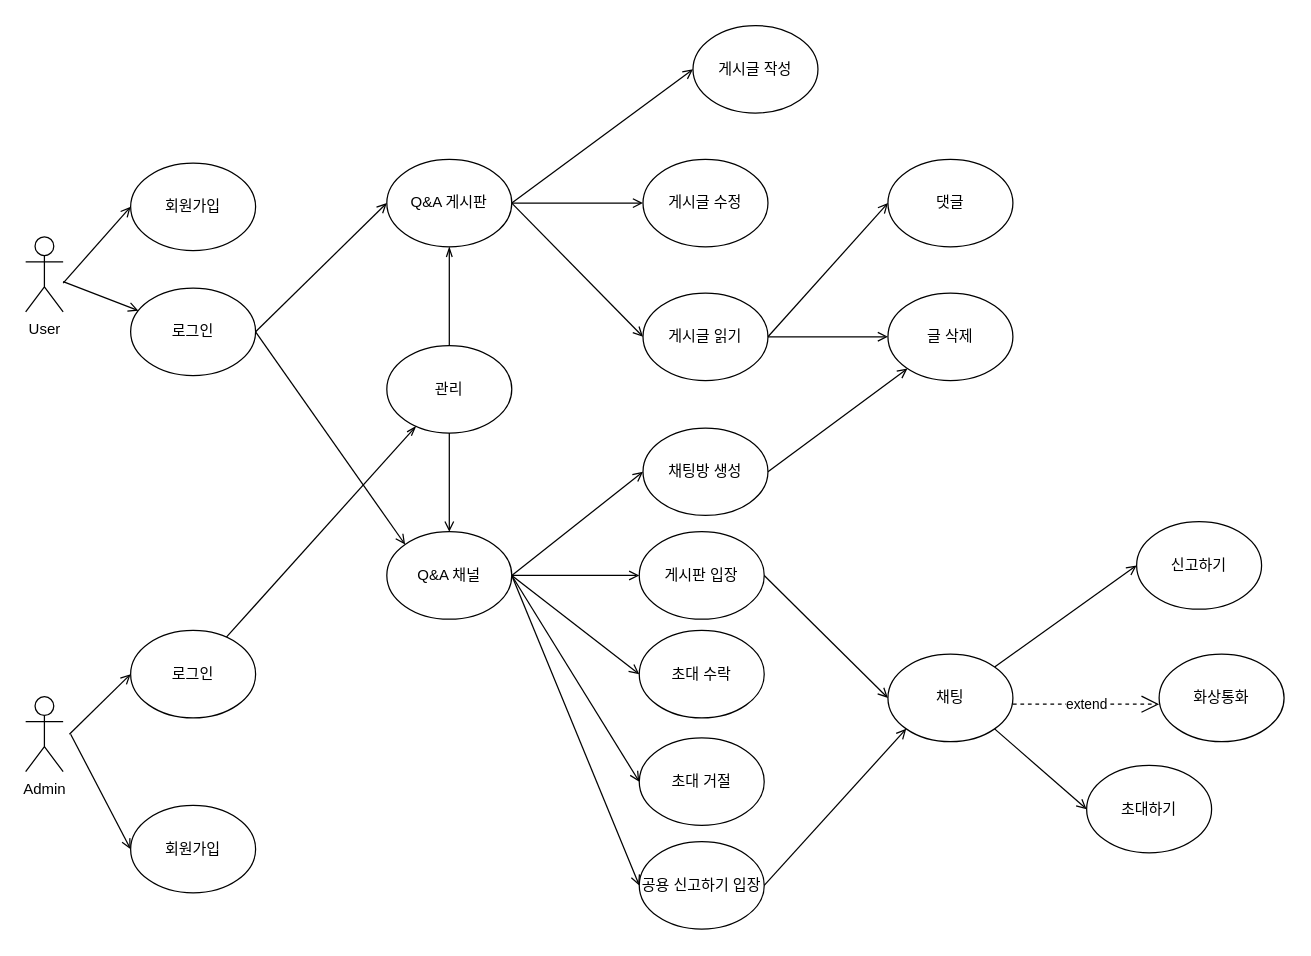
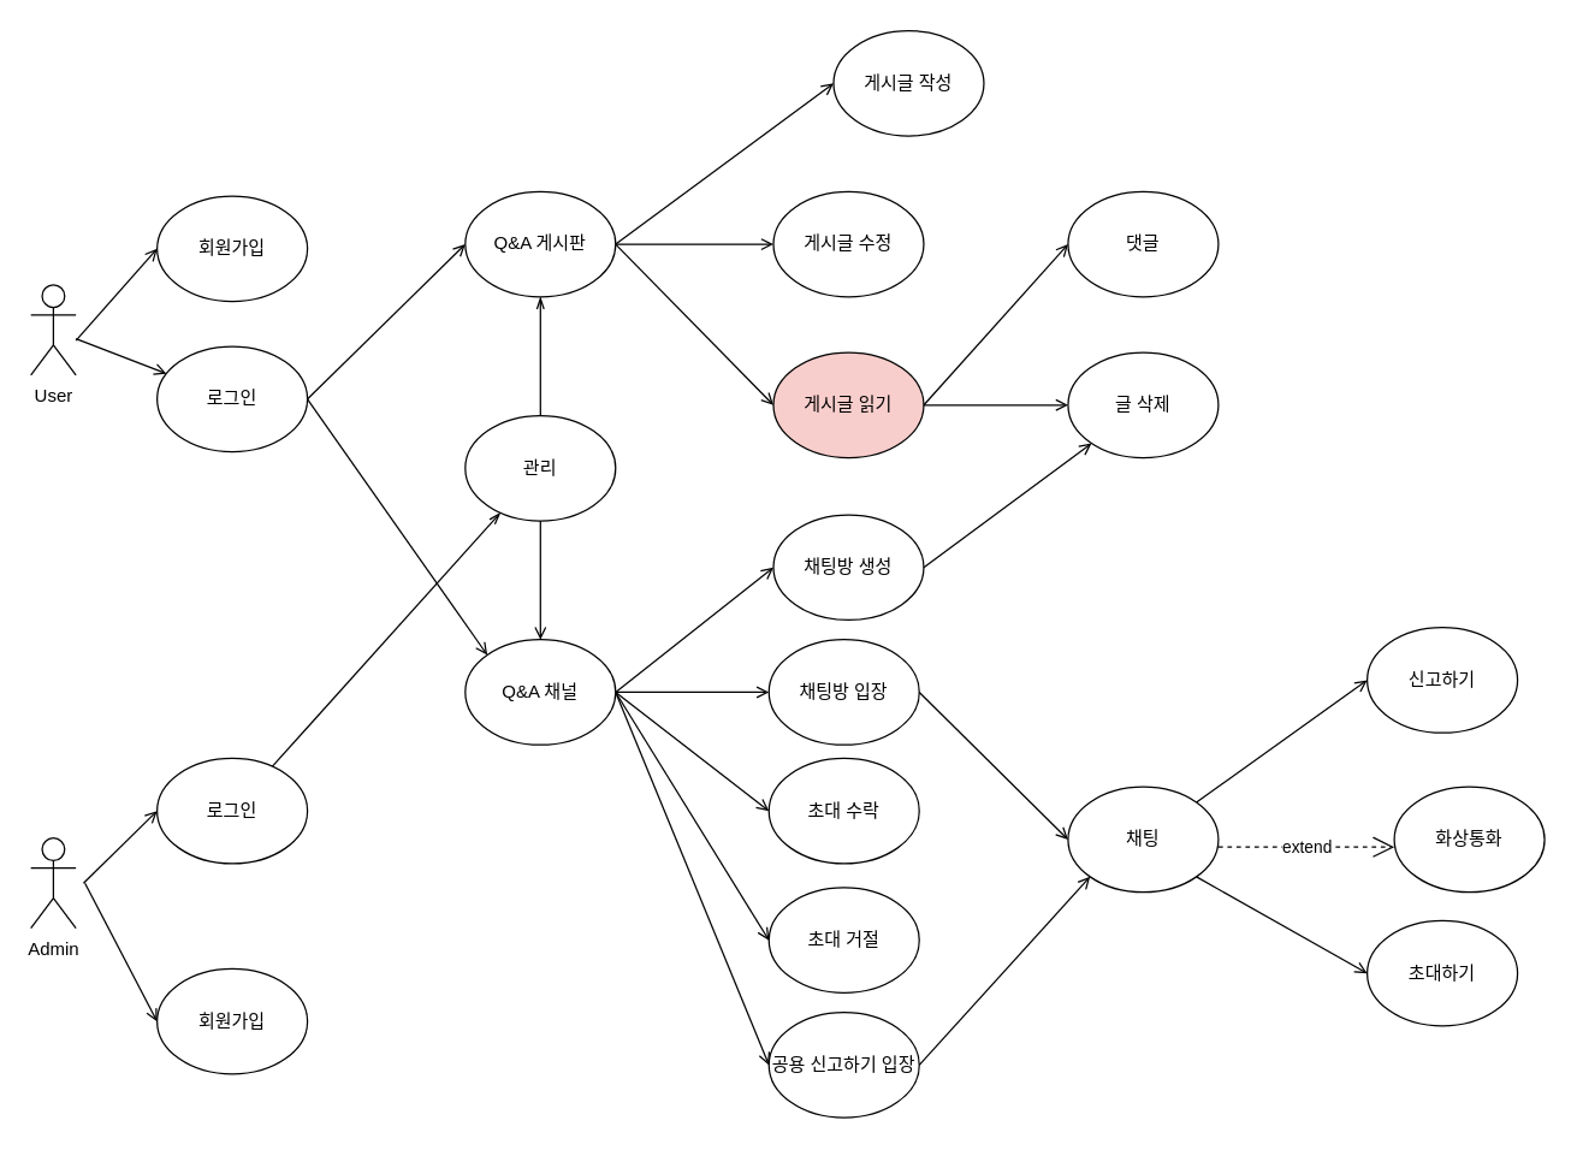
  <mxCell id="0" />
  <mxCell id="1" parent="0" />
  <mxCell id="2" value="" style="rounded=0;orthogonalLoop=1;jettySize=auto;html=1;endArrow=open;endFill=0;" parent="1" source="3" target="7" edge="1"><mxGeometry relative="1" as="geometry" /></mxCell>
  <mxCell id="3" value="User" style="shape=umlActor;verticalLabelPosition=bottom;verticalAlign=top;html=1;outlineConnect=0;" parent="1" vertex="1"><mxGeometry x="20" y="189" width="30" height="60" as="geometry" /></mxCell>
  <mxCell id="4" value="" style="rounded=0;orthogonalLoop=1;jettySize=auto;html=1;entryX=0;entryY=0.5;entryDx=0;entryDy=0;endArrow=open;endFill=0;" parent="1" target="16" edge="1"><mxGeometry relative="1" as="geometry"><mxPoint x="56" y="587" as="sourcePoint" /></mxGeometry></mxCell>
  <mxCell id="5" value="Admin" style="shape=umlActor;verticalLabelPosition=bottom;verticalAlign=top;html=1;outlineConnect=0;" parent="1" vertex="1"><mxGeometry x="20" y="557" width="30" height="60" as="geometry" /></mxCell>
  <mxCell id="6" value="회원가입" style="ellipse;whiteSpace=wrap;html=1;" parent="1" vertex="1"><mxGeometry x="104" y="130" width="100" height="70" as="geometry" /></mxCell>
  <mxCell id="7" value="로그인" style="ellipse;whiteSpace=wrap;html=1;" parent="1" vertex="1"><mxGeometry x="104" y="230" width="100" height="70" as="geometry" /></mxCell>
  <mxCell id="8" value="글 삭제" style="ellipse;whiteSpace=wrap;html=1;" parent="1" vertex="1"><mxGeometry x="710" y="234" width="100" height="70" as="geometry" /></mxCell>
- <mxCell id="9" value="게시글 읽기" style="ellipse;whiteSpace=wrap;html=1;" parent="1" vertex="1"><mxGeometry x="514" y="234" width="100" height="70" as="geometry" /></mxCell>
+ <mxCell id="9" value="게시글 읽기" style="ellipse;whiteSpace=wrap;html=1;fillColor=#f8cecc;" parent="1" vertex="1"><mxGeometry x="514" y="234" width="100" height="70" as="geometry" /></mxCell>
  <mxCell id="10" value="게시글 수정" style="ellipse;whiteSpace=wrap;html=1;" parent="1" vertex="1"><mxGeometry x="514" y="127" width="100" height="70" as="geometry" /></mxCell>
  <mxCell id="11" value="관리" style="ellipse;whiteSpace=wrap;html=1;" parent="1" vertex="1"><mxGeometry x="309" y="276" width="100" height="70" as="geometry" /></mxCell>
  <mxCell id="12" value="" style="rounded=0;orthogonalLoop=1;jettySize=auto;html=1;endArrow=open;endFill=0;entryX=0;entryY=0.5;entryDx=0;entryDy=0;exitX=1;exitY=0.5;exitDx=0;exitDy=0;" parent="1" source="13" target="27" edge="1"><mxGeometry relative="1" as="geometry" /></mxCell>
  <mxCell id="13" value="Q&amp;amp;A 채널" style="ellipse;whiteSpace=wrap;html=1;" parent="1" vertex="1"><mxGeometry x="309" y="425" width="100" height="70" as="geometry" /></mxCell>
  <mxCell id="14" value="Q&amp;amp;A 게시판" style="ellipse;whiteSpace=wrap;html=1;" parent="1" vertex="1"><mxGeometry x="309" y="127" width="100" height="70" as="geometry" /></mxCell>
  <mxCell id="15" value="게시글 작성" style="ellipse;whiteSpace=wrap;html=1;" parent="1" vertex="1"><mxGeometry x="554" y="20" width="100" height="70" as="geometry" /></mxCell>
  <mxCell id="16" value="회원가입" style="ellipse;whiteSpace=wrap;html=1;" parent="1" vertex="1"><mxGeometry x="104" y="644" width="100" height="70" as="geometry" /></mxCell>
  <mxCell id="17" value="" style="rounded=0;orthogonalLoop=1;jettySize=auto;html=1;endArrow=openThin;endFill=0;" parent="1" source="18" target="11" edge="1"><mxGeometry relative="1" as="geometry" /></mxCell>
  <mxCell id="18" value="로그인" style="ellipse;whiteSpace=wrap;html=1;" parent="1" vertex="1"><mxGeometry x="104" y="504" width="100" height="70" as="geometry" /></mxCell>
  <mxCell id="19" value="" style="rounded=0;orthogonalLoop=1;jettySize=auto;html=1;entryX=0;entryY=0.5;entryDx=0;entryDy=0;endArrow=open;endFill=0;" parent="1" target="18" edge="1"><mxGeometry relative="1" as="geometry"><mxPoint x="55" y="587" as="sourcePoint" /><mxPoint x="114" y="689" as="targetPoint" /></mxGeometry></mxCell>
  <mxCell id="20" value="" style="rounded=0;orthogonalLoop=1;jettySize=auto;html=1;entryX=0;entryY=0.5;entryDx=0;entryDy=0;endArrow=open;endFill=0;" parent="1" target="6" edge="1"><mxGeometry relative="1" as="geometry"><mxPoint x="50" y="226" as="sourcePoint" /><mxPoint x="114" y="275" as="targetPoint" /></mxGeometry></mxCell>
  <mxCell id="21" value="" style="rounded=0;orthogonalLoop=1;jettySize=auto;html=1;endArrow=open;endFill=0;entryX=0.5;entryY=0;entryDx=0;entryDy=0;exitX=0.5;exitY=1;exitDx=0;exitDy=0;" parent="1" source="11" target="13" edge="1"><mxGeometry relative="1" as="geometry"><mxPoint x="60" y="234.798" as="sourcePoint" /><mxPoint x="120.23" y="258.081" as="targetPoint" /></mxGeometry></mxCell>
  <mxCell id="22" value="" style="rounded=0;orthogonalLoop=1;jettySize=auto;html=1;endArrow=open;endFill=0;entryX=0;entryY=0;entryDx=0;entryDy=0;exitX=1;exitY=0.5;exitDx=0;exitDy=0;" parent="1" source="7" target="13" edge="1"><mxGeometry relative="1" as="geometry"><mxPoint x="70" y="244.798" as="sourcePoint" /><mxPoint x="130.23" y="268.081" as="targetPoint" /></mxGeometry></mxCell>
  <mxCell id="23" value="" style="rounded=0;orthogonalLoop=1;jettySize=auto;html=1;endArrow=open;endFill=0;entryX=0;entryY=0.5;entryDx=0;entryDy=0;exitX=1;exitY=0.5;exitDx=0;exitDy=0;" parent="1" source="7" target="14" edge="1"><mxGeometry relative="1" as="geometry"><mxPoint x="80" y="254.798" as="sourcePoint" /><mxPoint x="140.23" y="278.081" as="targetPoint" /></mxGeometry></mxCell>
  <mxCell id="24" value="댓글" style="ellipse;whiteSpace=wrap;html=1;" parent="1" vertex="1"><mxGeometry x="710" y="127" width="100" height="70" as="geometry" /></mxCell>
  <mxCell id="25" value="" style="rounded=0;orthogonalLoop=1;jettySize=auto;html=1;endArrow=open;endFill=0;entryX=0;entryY=0.5;entryDx=0;entryDy=0;exitX=1;exitY=0.5;exitDx=0;exitDy=0;" parent="1" source="9" target="24" edge="1"><mxGeometry relative="1" as="geometry"><mxPoint x="563" y="265" as="sourcePoint" /><mxPoint x="683" y="205" as="targetPoint" /></mxGeometry></mxCell>
  <mxCell id="26" value="" style="rounded=0;orthogonalLoop=1;jettySize=auto;html=1;endArrow=open;endFill=0;entryX=0;entryY=0.5;entryDx=0;entryDy=0;exitX=1;exitY=0.5;exitDx=0;exitDy=0;" parent="1" source="9" target="8" edge="1"><mxGeometry relative="1" as="geometry"><mxPoint x="571" y="364" as="sourcePoint" /><mxPoint x="691" y="304" as="targetPoint" /></mxGeometry></mxCell>
  <mxCell id="27" value="채팅방 생성" style="ellipse;whiteSpace=wrap;html=1;" parent="1" vertex="1"><mxGeometry x="514" y="342" width="100" height="70" as="geometry" /></mxCell>
- <mxCell id="28" value="게시판 입장" style="ellipse;whiteSpace=wrap;html=1;" parent="1" vertex="1"><mxGeometry x="511" y="425" width="100" height="70" as="geometry" /></mxCell>
+ <mxCell id="28" value="채팅방 입장" style="ellipse;whiteSpace=wrap;html=1;" parent="1" vertex="1"><mxGeometry x="511" y="425" width="100" height="70" as="geometry" /></mxCell>
  <mxCell id="29" value="초대 수락" style="ellipse;whiteSpace=wrap;html=1;" parent="1" vertex="1"><mxGeometry x="511" y="504" width="100" height="70" as="geometry" /></mxCell>
  <mxCell id="30" value="초대 거절" style="ellipse;whiteSpace=wrap;html=1;" parent="1" vertex="1"><mxGeometry x="511" y="590" width="100" height="70" as="geometry" /></mxCell>
  <mxCell id="31" value="공용 신고하기 입장" style="ellipse;whiteSpace=wrap;html=1;" parent="1" vertex="1"><mxGeometry x="511" y="673" width="100" height="70" as="geometry" /></mxCell>
  <mxCell id="32" value="" style="rounded=0;orthogonalLoop=1;jettySize=auto;html=1;endArrow=open;endFill=0;entryX=0;entryY=0.5;entryDx=0;entryDy=0;exitX=1;exitY=0;exitDx=0;exitDy=0;" parent="1" source="33" target="34" edge="1"><mxGeometry relative="1" as="geometry" /></mxCell>
  <mxCell id="33" value="채팅" style="ellipse;whiteSpace=wrap;html=1;" parent="1" vertex="1"><mxGeometry x="710" y="523" width="100" height="70" as="geometry" /></mxCell>
  <mxCell id="34" value="신고하기" style="ellipse;whiteSpace=wrap;html=1;" parent="1" vertex="1"><mxGeometry x="909" y="417" width="100" height="70" as="geometry" /></mxCell>
  <mxCell id="35" value="화상통화" style="ellipse;whiteSpace=wrap;html=1;" parent="1" vertex="1"><mxGeometry x="927" y="523" width="100" height="70" as="geometry" /></mxCell>
  <mxCell id="36" value="" style="rounded=0;orthogonalLoop=1;jettySize=auto;html=1;endArrow=open;endFill=0;entryX=0;entryY=0.5;entryDx=0;entryDy=0;exitX=1;exitY=0.5;exitDx=0;exitDy=0;" parent="1" source="14" target="15" edge="1"><mxGeometry relative="1" as="geometry"><mxPoint x="448" y="164" as="sourcePoint" /><mxPoint x="494" y="71" as="targetPoint" /></mxGeometry></mxCell>
  <mxCell id="37" value="" style="rounded=0;orthogonalLoop=1;jettySize=auto;html=1;endArrow=open;endFill=0;entryX=0;entryY=0.5;entryDx=0;entryDy=0;exitX=1;exitY=0.5;exitDx=0;exitDy=0;" parent="1" source="14" target="10" edge="1"><mxGeometry relative="1" as="geometry"><mxPoint x="419" y="190" as="sourcePoint" /><mxPoint x="524" y="65" as="targetPoint" /></mxGeometry></mxCell>
  <mxCell id="38" value="" style="rounded=0;orthogonalLoop=1;jettySize=auto;html=1;endArrow=open;endFill=0;entryX=0;entryY=0.5;entryDx=0;entryDy=0;exitX=1;exitY=0.5;exitDx=0;exitDy=0;" parent="1" source="14" target="9" edge="1"><mxGeometry relative="1" as="geometry"><mxPoint x="429" y="200" as="sourcePoint" /><mxPoint x="524" y="172" as="targetPoint" /></mxGeometry></mxCell>
  <mxCell id="39" value="" style="rounded=0;orthogonalLoop=1;jettySize=auto;html=1;endArrow=open;endFill=0;entryX=0;entryY=0.5;entryDx=0;entryDy=0;exitX=1;exitY=0.5;exitDx=0;exitDy=0;" parent="1" source="13" target="28" edge="1"><mxGeometry relative="1" as="geometry"><mxPoint x="434" y="405" as="sourcePoint" /><mxPoint x="524" y="405" as="targetPoint" /></mxGeometry></mxCell>
  <mxCell id="40" value="" style="rounded=0;orthogonalLoop=1;jettySize=auto;html=1;endArrow=open;endFill=0;entryX=0;entryY=0.5;entryDx=0;entryDy=0;exitX=1;exitY=0.5;exitDx=0;exitDy=0;" parent="1" source="13" target="29" edge="1"><mxGeometry relative="1" as="geometry"><mxPoint x="396" y="458" as="sourcePoint" /><mxPoint x="483" y="538" as="targetPoint" /></mxGeometry></mxCell>
  <mxCell id="41" value="" style="rounded=0;orthogonalLoop=1;jettySize=auto;html=1;endArrow=open;endFill=0;entryX=0;entryY=0.5;entryDx=0;entryDy=0;exitX=1;exitY=0.5;exitDx=0;exitDy=0;" parent="1" source="13" target="30" edge="1"><mxGeometry relative="1" as="geometry"><mxPoint x="444" y="415" as="sourcePoint" /><mxPoint x="531" y="495" as="targetPoint" /></mxGeometry></mxCell>
  <mxCell id="42" value="" style="rounded=0;orthogonalLoop=1;jettySize=auto;html=1;endArrow=open;endFill=0;entryX=0;entryY=0.5;entryDx=0;entryDy=0;exitX=1;exitY=0.5;exitDx=0;exitDy=0;" parent="1" source="13" target="31" edge="1"><mxGeometry relative="1" as="geometry"><mxPoint x="434" y="405" as="sourcePoint" /><mxPoint x="521" y="654" as="targetPoint" /></mxGeometry></mxCell>
  <mxCell id="43" value="" style="rounded=0;orthogonalLoop=1;jettySize=auto;html=1;endArrow=open;endFill=0;exitX=1;exitY=0.5;exitDx=0;exitDy=0;" parent="1" source="27" target="8" edge="1"><mxGeometry relative="1" as="geometry"><mxPoint x="618" y="384" as="sourcePoint" /><mxPoint x="714" y="433" as="targetPoint" /></mxGeometry></mxCell>
  <mxCell id="44" value="" style="rounded=0;orthogonalLoop=1;jettySize=auto;html=1;endArrow=open;endFill=0;entryX=0;entryY=0.5;entryDx=0;entryDy=0;exitX=1;exitY=0.5;exitDx=0;exitDy=0;" parent="1" source="28" target="33" edge="1"><mxGeometry relative="1" as="geometry"><mxPoint x="619" y="497" as="sourcePoint" /><mxPoint x="729.645" y="635.251" as="targetPoint" /></mxGeometry></mxCell>
  <mxCell id="45" value="" style="rounded=0;orthogonalLoop=1;jettySize=auto;html=1;endArrow=open;endFill=0;entryX=0;entryY=1;entryDx=0;entryDy=0;exitX=1;exitY=0.5;exitDx=0;exitDy=0;" parent="1" source="31" target="33" edge="1"><mxGeometry relative="1" as="geometry"><mxPoint x="669" y="597" as="sourcePoint" /><mxPoint x="779.645" y="735.251" as="targetPoint" /></mxGeometry></mxCell>
  <mxCell id="46" value="" style="rounded=0;orthogonalLoop=1;jettySize=auto;html=1;endArrow=openThin;endFill=0;entryX=0.5;entryY=1;entryDx=0;entryDy=0;exitX=0.5;exitY=0;exitDx=0;exitDy=0;" parent="1" source="11" target="14" edge="1"><mxGeometry relative="1" as="geometry"><mxPoint x="164" y="514" as="sourcePoint" /><mxPoint x="164" y="440" as="targetPoint" /></mxGeometry></mxCell>
  <mxCell id="47" value="" style="rounded=0;orthogonalLoop=1;jettySize=auto;html=1;endArrow=open;endFill=0;entryX=0;entryY=0.5;entryDx=0;entryDy=0;exitX=1;exitY=1;exitDx=0;exitDy=0;" parent="1" source="33" target="48" edge="1"><mxGeometry relative="1" as="geometry"><mxPoint x="823.995" y="592.999" as="sourcePoint" /></mxGeometry></mxCell>
- <mxCell id="48" value="초대하기" style="ellipse;whiteSpace=wrap;html=1;" parent="1" vertex="1"><mxGeometry x="869" y="612" width="100" height="70" as="geometry" /></mxCell>
+ <mxCell id="48" value="초대하기" style="ellipse;whiteSpace=wrap;html=1;" parent="1" vertex="1"><mxGeometry x="909" y="612" width="100" height="70" as="geometry" /></mxCell>
  <mxCell id="49" value="extend" style="endArrow=open;endSize=12;dashed=1;html=1;" edge="1" parent="1"><mxGeometry width="160" relative="1" as="geometry"><mxPoint x="810" y="563" as="sourcePoint" /><mxPoint x="927" y="563" as="targetPoint" /></mxGeometry></mxCell>
